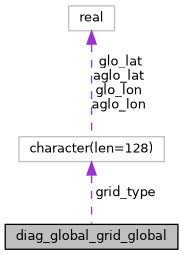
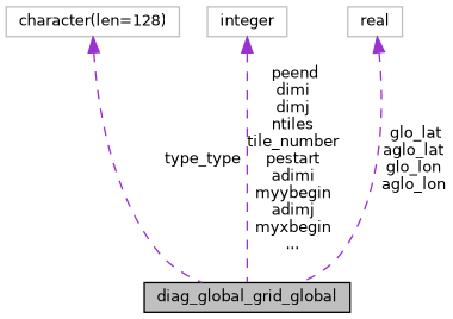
  digraph {
    node [color=grey75 fillcolor=white fontname=Helvetica fontsize=10 shape=record style=filled]
    edge [color=darkorchid3 dir=back fontname=Helvetica fontsize=10 labelfontname=Helvetica labelfontsize=10 style=dashed]
    n1 [color=black fillcolor=grey75 fontcolor=black height=0.2 label=diag_global_grid_global width=0.4]
    n2 [height=0.2 label="character(len=128)" width=0.4]
+   n3 [height=0.2 label=integer width=0.4]
    n4 [height=0.2 label=real width=0.4]
-   n2 -> n1 [label=" grid_type"]
-   n4 -> n2 [label=" glo_lat\naglo_lat\nglo_lon\naglo_lon"]
+   n2 -> n1 [label=" type_type"]
+   n3 -> n1 [label=" peend\ndimi\ndimj\nntiles\ntile_number\npestart\nadimi\nmyybegin\nadimj\nmyxbegin\n..."]
+   n4 -> n1 [label=" glo_lat\naglo_lat\nglo_lon\naglo_lon"]
  }
